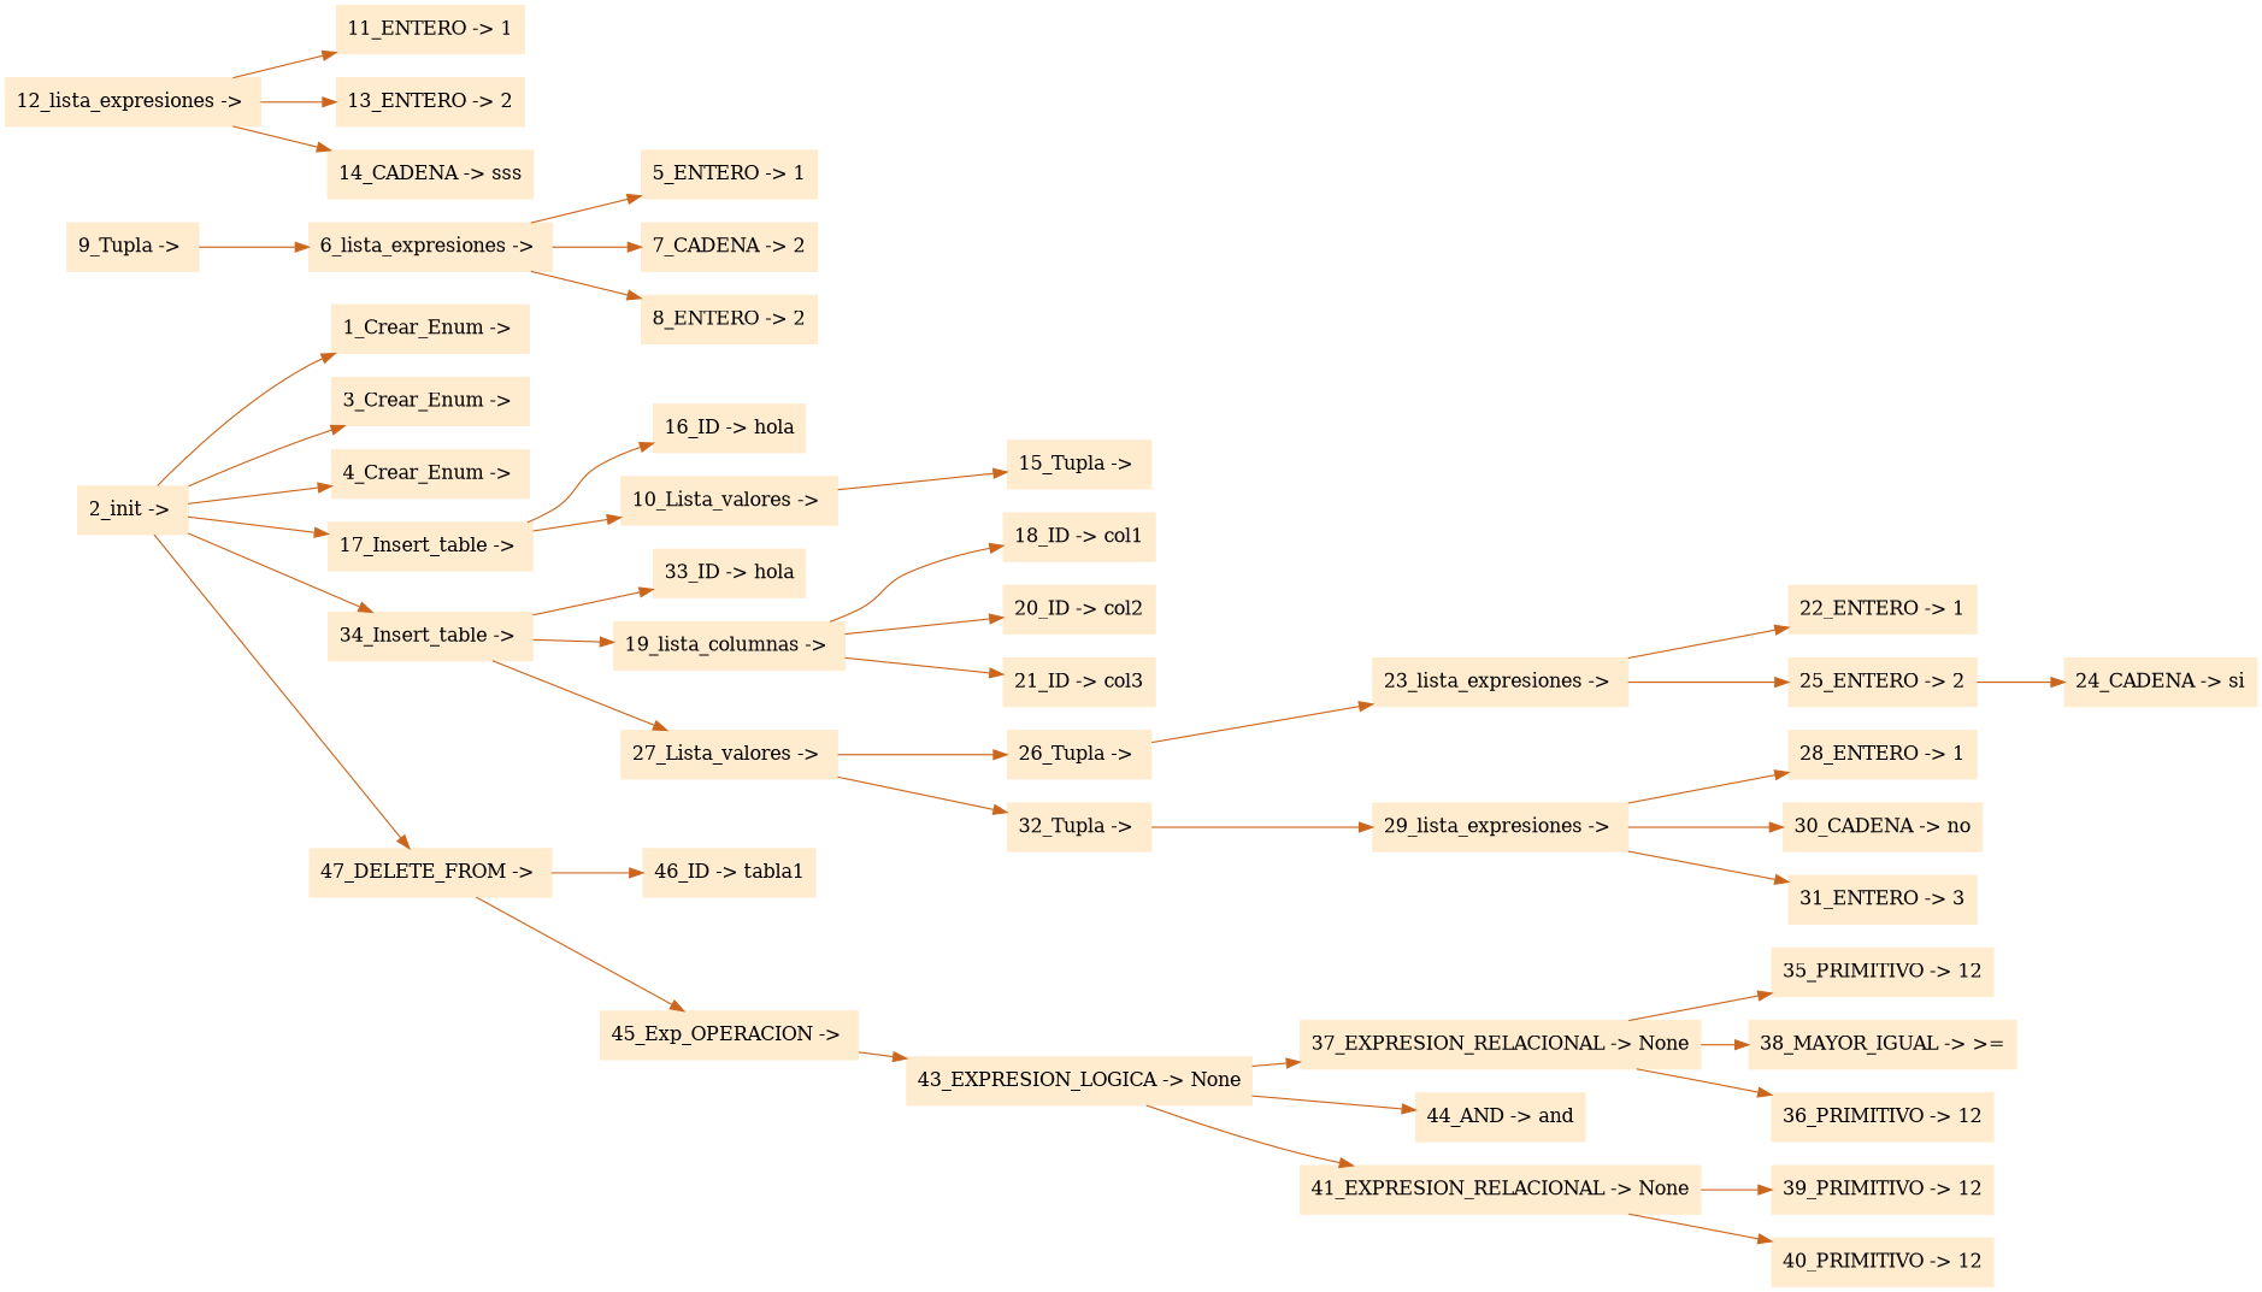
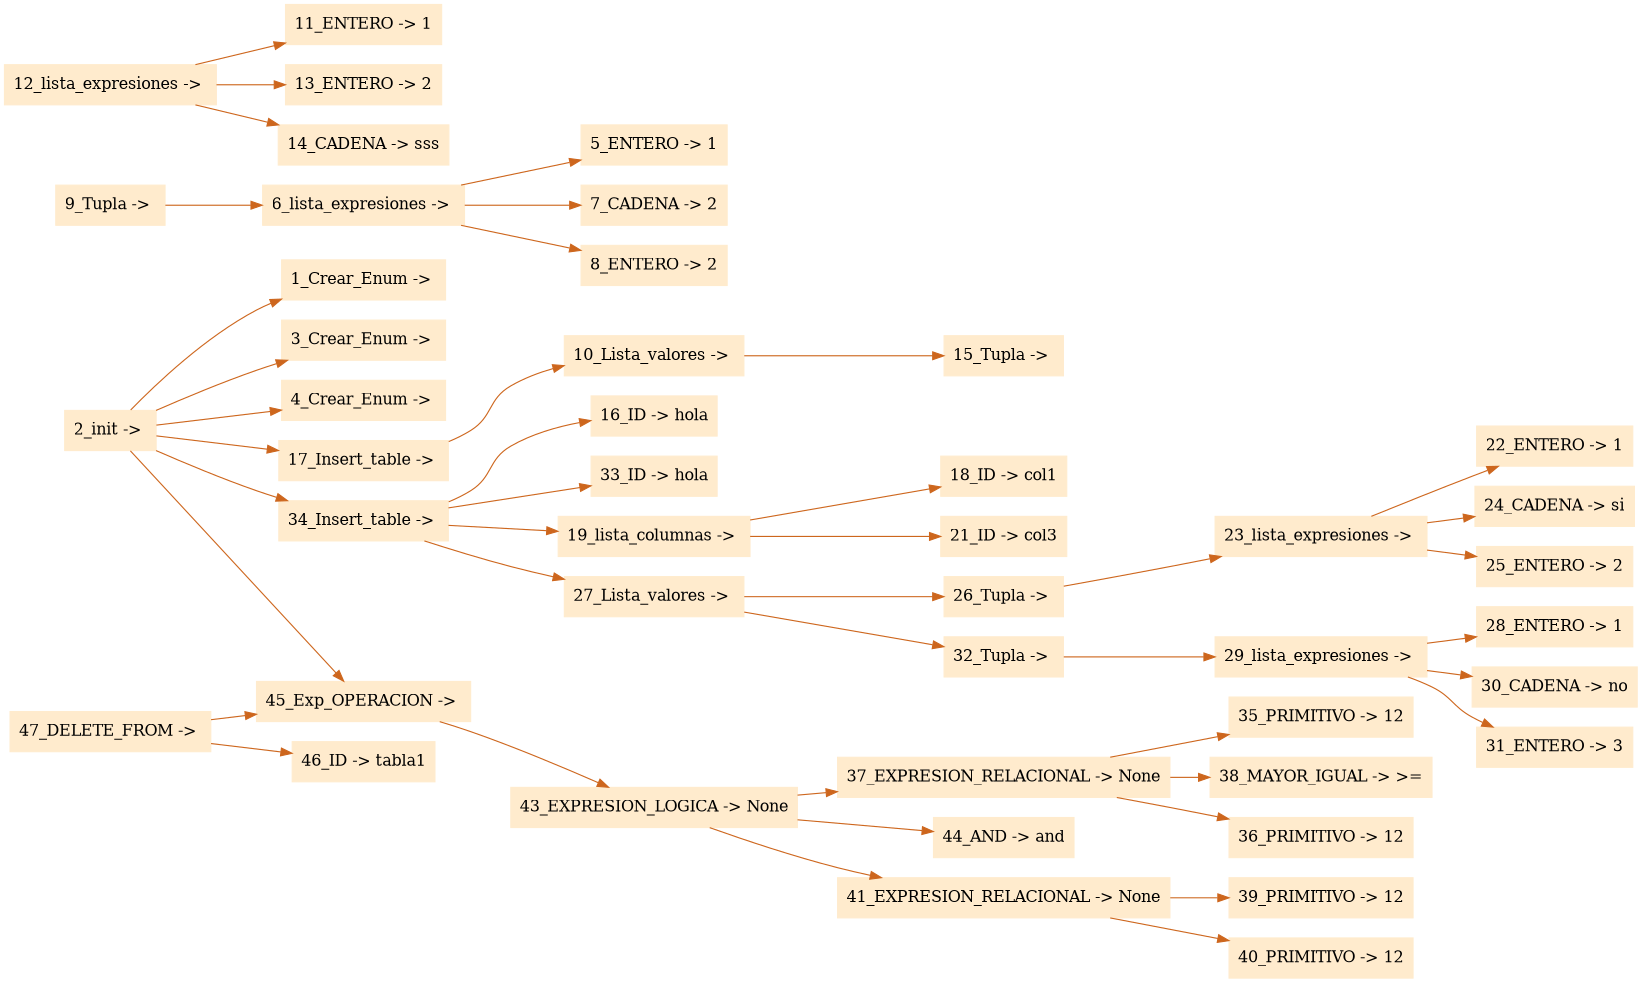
  digraph {
    rankdir=LR
    node [color=blanchedalmond shape=box style=filled]
    edge [color=chocolate3]
    "2_init -> "
    "1_Crear_Enum -> "
    "3_Crear_Enum -> "
    "4_Crear_Enum -> "
    "17_Insert_table -> "
    "34_Insert_table -> "
    "47_DELETE_FROM -> "
    "16_ID -> hola"
    "10_Lista_valores -> "
    "33_ID -> hola"
    "19_lista_columnas -> "
    "27_Lista_valores -> "
    "46_ID -> tabla1"
    "45_Exp_OPERACION -> "
    "15_Tupla -> "
    "9_Tupla -> "
    "6_lista_expresiones -> "
    "5_ENTERO -> 1"
    "7_CADENA -> 2"
    "8_ENTERO -> 2"
    "12_lista_expresiones -> "
    "11_ENTERO -> 1"
    "13_ENTERO -> 2"
    "14_CADENA -> sss"
    "18_ID -> col1"
-   "20_ID -> col2"
    "21_ID -> col3"
    "26_Tupla -> "
    "32_Tupla -> "
    "23_lista_expresiones -> "
    "29_lista_expresiones -> "
    "22_ENTERO -> 1"
    "24_CADENA -> si"
    "25_ENTERO -> 2"
    "28_ENTERO -> 1"
    "30_CADENA -> no"
    "31_ENTERO -> 3"
    "43_EXPRESION_LOGICA -> None"
    "37_EXPRESION_RELACIONAL -> None"
    "44_AND -> and"
    "41_EXPRESION_RELACIONAL -> None"
    "35_PRIMITIVO -> 12"
    "38_MAYOR_IGUAL -> >="
    "36_PRIMITIVO -> 12"
    "39_PRIMITIVO -> 12"
    "40_PRIMITIVO -> 12"
    "2_init -> " -> "1_Crear_Enum -> "
    "2_init -> " -> "3_Crear_Enum -> "
    "2_init -> " -> "4_Crear_Enum -> "
    "2_init -> " -> "17_Insert_table -> "
    "2_init -> " -> "34_Insert_table -> "
-   "2_init -> " -> "47_DELETE_FROM -> "
-   "17_Insert_table -> " -> "16_ID -> hola"
+   "2_init -> " -> "45_Exp_OPERACION -> "
+   "34_Insert_table -> " -> "16_ID -> hola"
    "17_Insert_table -> " -> "10_Lista_valores -> "
    "34_Insert_table -> " -> "33_ID -> hola"
    "34_Insert_table -> " -> "19_lista_columnas -> "
    "34_Insert_table -> " -> "27_Lista_valores -> "
    "47_DELETE_FROM -> " -> "46_ID -> tabla1"
    "47_DELETE_FROM -> " -> "45_Exp_OPERACION -> "
    "10_Lista_valores -> " -> "15_Tupla -> "
    "19_lista_columnas -> " -> "18_ID -> col1"
-   "19_lista_columnas -> " -> "20_ID -> col2"
    "19_lista_columnas -> " -> "21_ID -> col3"
    "27_Lista_valores -> " -> "26_Tupla -> "
    "27_Lista_valores -> " -> "32_Tupla -> "
    "45_Exp_OPERACION -> " -> "43_EXPRESION_LOGICA -> None"
    "9_Tupla -> " -> "6_lista_expresiones -> "
    "6_lista_expresiones -> " -> "5_ENTERO -> 1"
    "6_lista_expresiones -> " -> "7_CADENA -> 2"
    "6_lista_expresiones -> " -> "8_ENTERO -> 2"
    "12_lista_expresiones -> " -> "11_ENTERO -> 1"
    "12_lista_expresiones -> " -> "13_ENTERO -> 2"
    "12_lista_expresiones -> " -> "14_CADENA -> sss"
    "26_Tupla -> " -> "23_lista_expresiones -> "
    "32_Tupla -> " -> "29_lista_expresiones -> "
    "23_lista_expresiones -> " -> "22_ENTERO -> 1"
-   "25_ENTERO -> 2" -> "24_CADENA -> si"
+   "23_lista_expresiones -> " -> "24_CADENA -> si"
    "23_lista_expresiones -> " -> "25_ENTERO -> 2"
    "29_lista_expresiones -> " -> "28_ENTERO -> 1"
    "29_lista_expresiones -> " -> "30_CADENA -> no"
    "29_lista_expresiones -> " -> "31_ENTERO -> 3"
    "43_EXPRESION_LOGICA -> None" -> "37_EXPRESION_RELACIONAL -> None"
    "43_EXPRESION_LOGICA -> None" -> "44_AND -> and"
    "43_EXPRESION_LOGICA -> None" -> "41_EXPRESION_RELACIONAL -> None"
    "37_EXPRESION_RELACIONAL -> None" -> "35_PRIMITIVO -> 12"
    "37_EXPRESION_RELACIONAL -> None" -> "38_MAYOR_IGUAL -> >="
    "37_EXPRESION_RELACIONAL -> None" -> "36_PRIMITIVO -> 12"
    "41_EXPRESION_RELACIONAL -> None" -> "39_PRIMITIVO -> 12"
    "41_EXPRESION_RELACIONAL -> None" -> "40_PRIMITIVO -> 12"
  }
